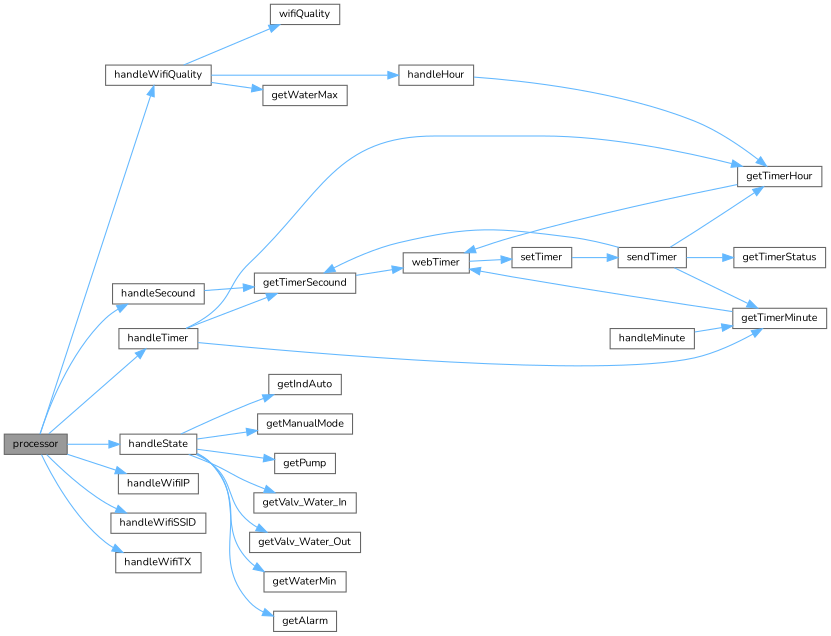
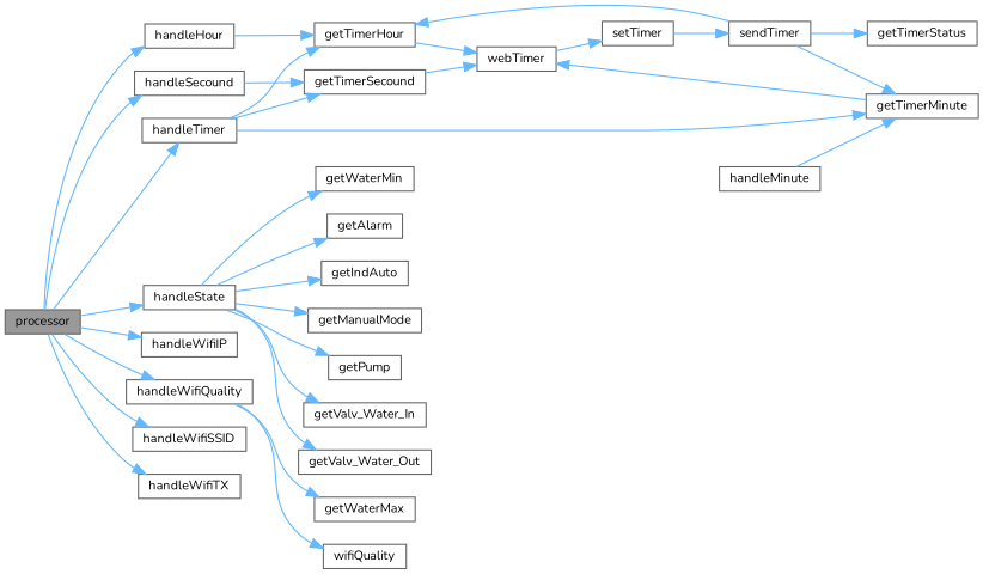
  digraph {
    fontname=Nunito
    rankdir=LR
    node [color=grey40 fillcolor=white fontname=Nunito fontsize=10 shape=box style=filled]
    edge [color=steelblue1 fontname=Nunito fontsize=10 labelfontname=Helvetica labelfontsize=10 style=solid]
    n1 [color=gray40 fillcolor=grey60 fontcolor=black height=0.2 label=processor width=0.4]
    n2 [height=0.2 label=handleHour width=0.4]
    n3 [height=0.2 label=handleSecound width=0.4]
    n4 [height=0.2 label=handleState width=0.4]
    n5 [height=0.2 label=handleTimer width=0.4]
    n6 [height=0.2 label=handleWifiIP width=0.4]
    n7 [height=0.2 label=handleWifiQuality width=0.4]
    n8 [height=0.2 label=handleWifiSSID width=0.4]
    n9 [height=0.2 label=handleWifiTX width=0.4]
    n10 [height=0.2 label=getTimerHour width=0.4]
    n11 [height=0.2 label=handleMinute width=0.4]
    n12 [height=0.2 label=getTimerMinute width=0.4]
    n13 [height=0.2 label=getTimerSecound width=0.4]
    n14 [height=0.2 label=getAlarm width=0.4]
    n15 [height=0.2 label=getIndAuto width=0.4]
    n16 [height=0.2 label=getManualMode width=0.4]
    n17 [height=0.2 label=getPump width=0.4]
    n18 [height=0.2 label=getValv_Water_In width=0.4]
    n19 [height=0.2 label=getValv_Water_Out width=0.4]
    n20 [height=0.2 label=getWaterMin width=0.4]
    n21 [height=0.2 label=getWaterMax width=0.4]
    n22 [height=0.2 label=wifiQuality width=0.4]
    n23 [height=0.2 label=webTimer width=0.4]
    n24 [height=0.2 label=setTimer width=0.4]
    n25 [height=0.2 label=sendTimer width=0.4]
    n26 [height=0.2 label=getTimerStatus width=0.4]
-   n7 -> n2
+   n1 -> n2
    n1 -> n3
    n1 -> n4
    n1 -> n5
    n1 -> n6
    n1 -> n7
    n1 -> n8
    n1 -> n9
    n2 -> n10
    n3 -> n13
    n4 -> n14
    n4 -> n15
    n4 -> n16
    n4 -> n17
    n4 -> n18
    n4 -> n19
    n4 -> n20
    n5 -> n10
    n5 -> n12
    n5 -> n13
    n7 -> n21
    n7 -> n22
    n10 -> n23
    n11 -> n12
    n12 -> n23
    n13 -> n23
    n23 -> n24
    n24 -> n25
    n25 -> n10
    n25 -> n12
-   n25 -> n13
    n25 -> n26
  }
